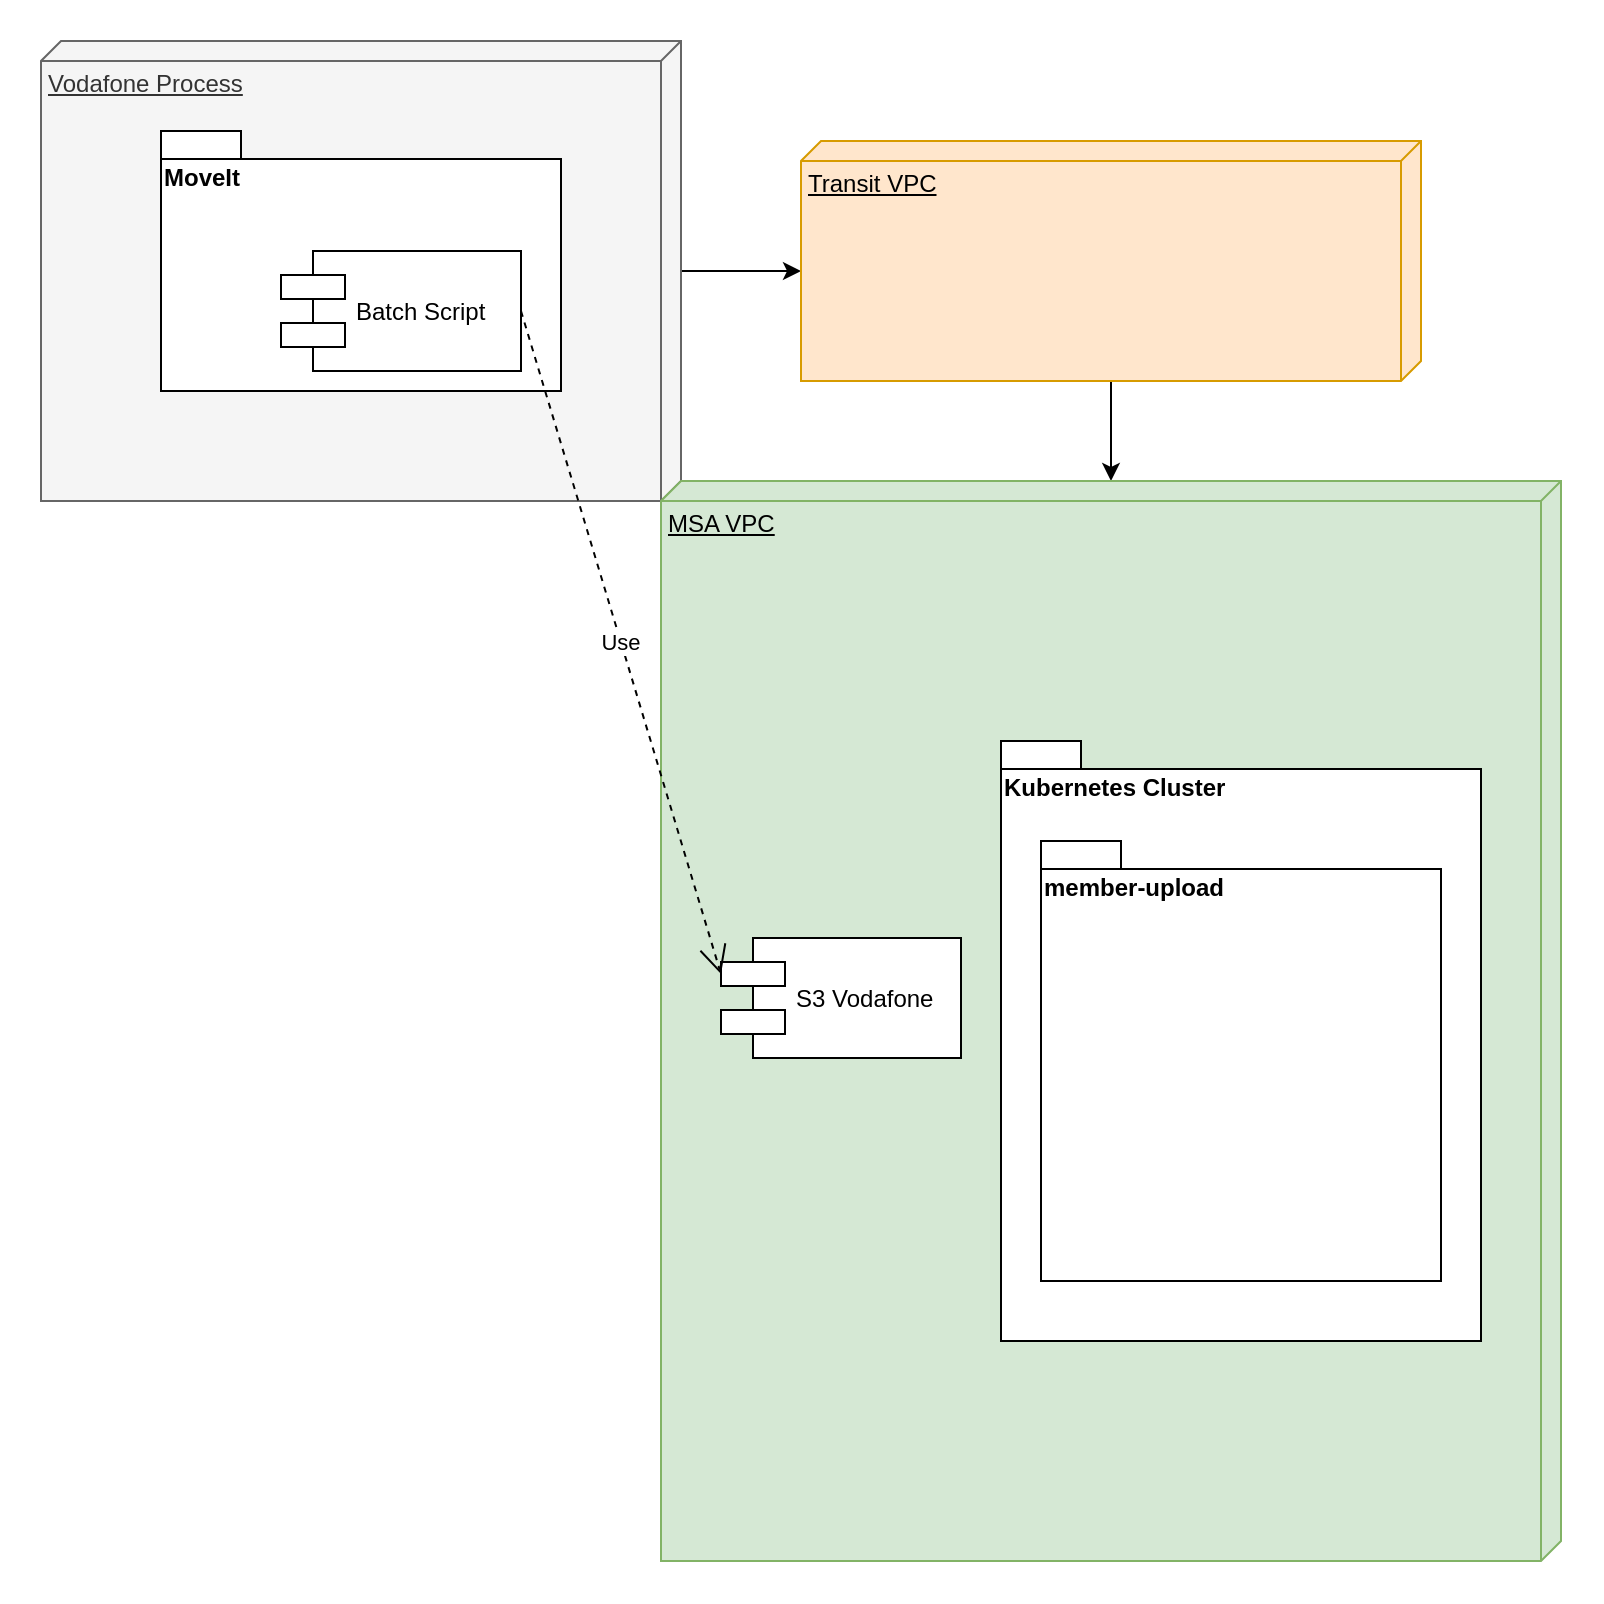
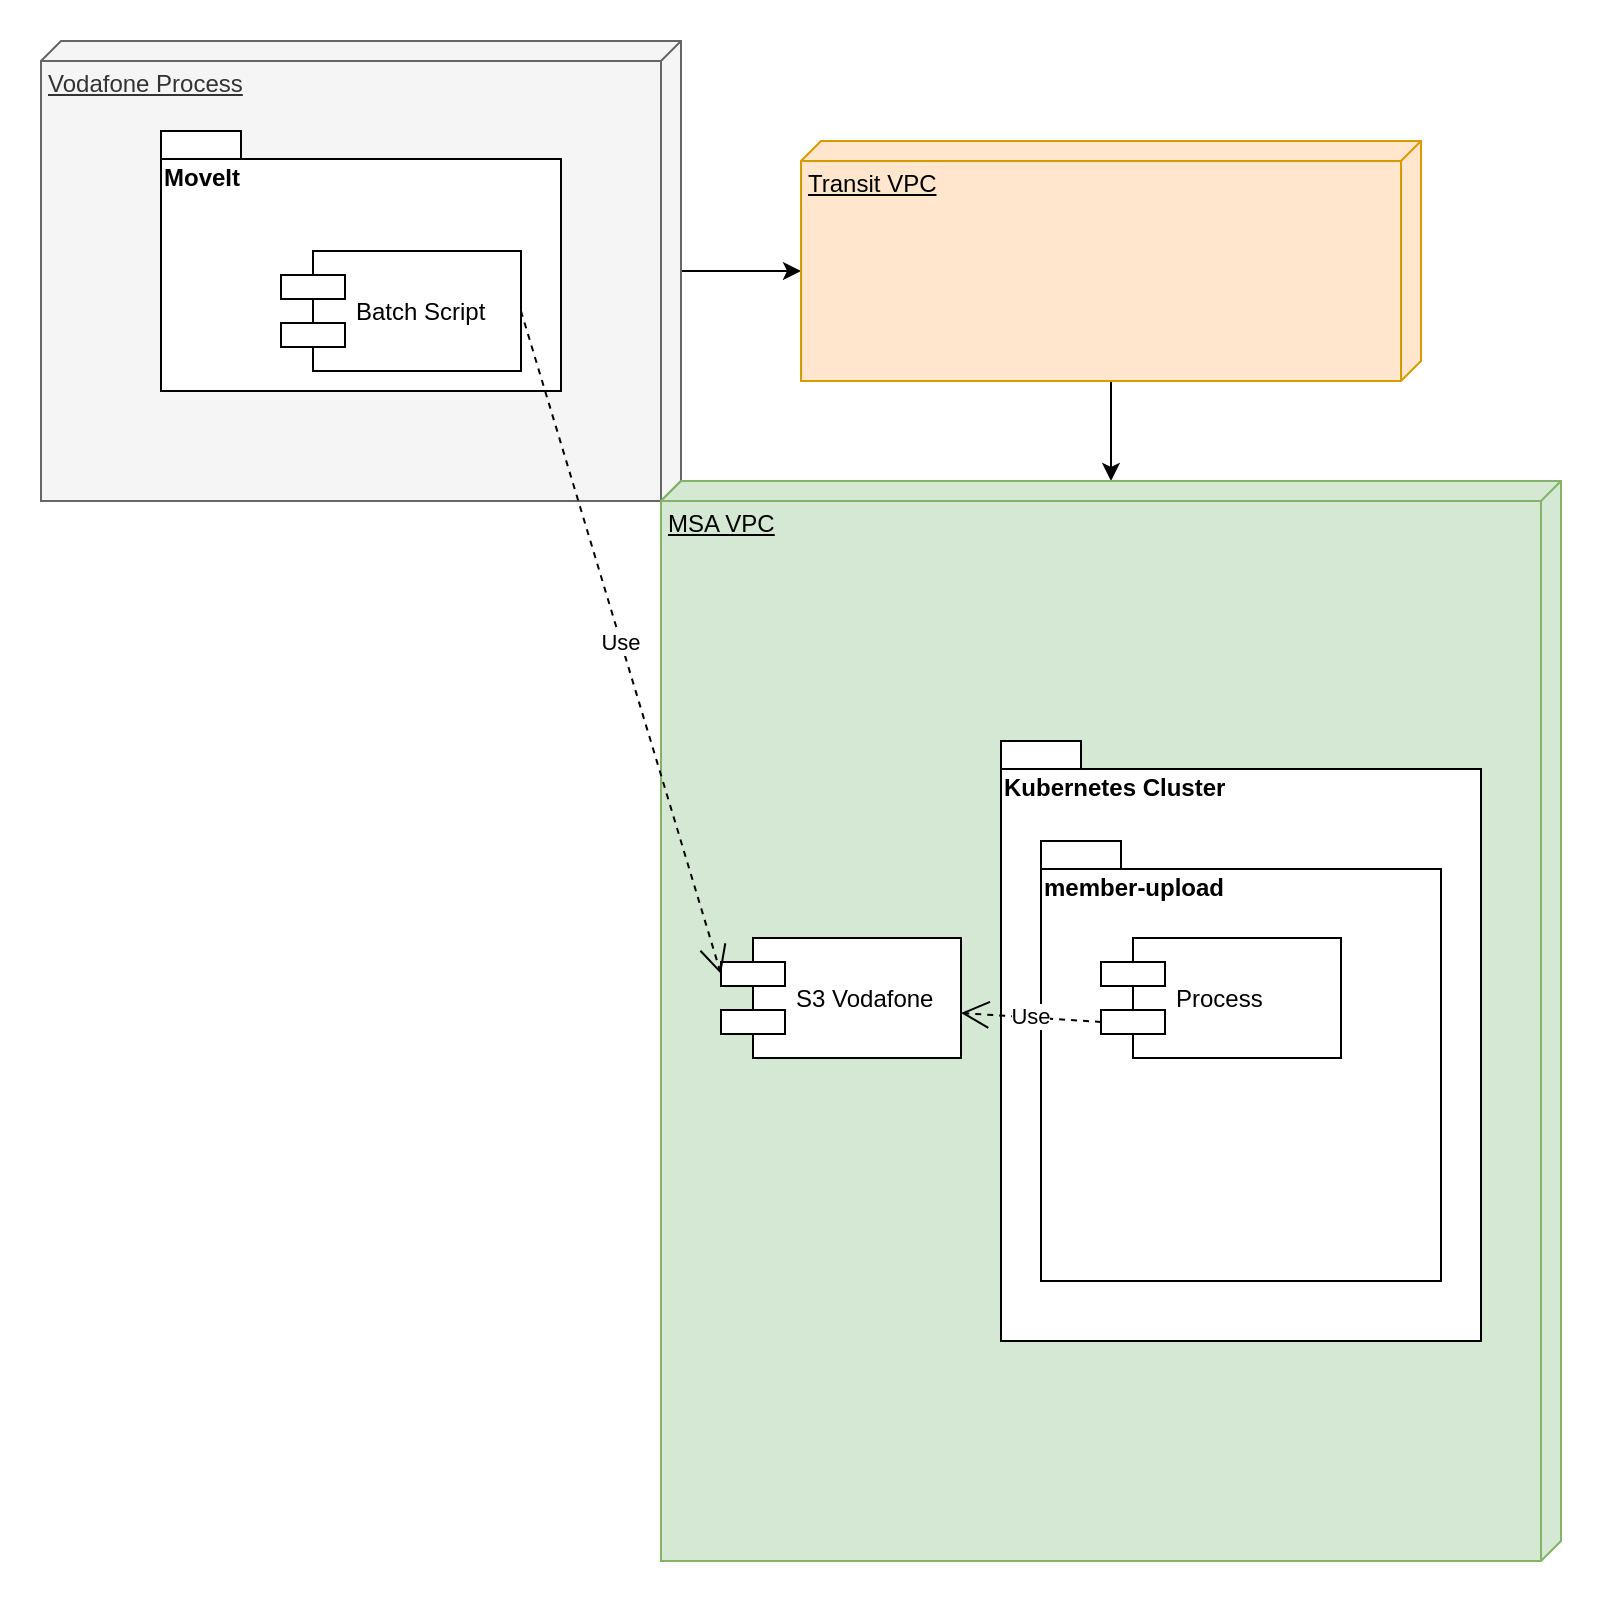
  <mxCell id="0" />
  <mxCell id="1" parent="0" />
  <mxCell id="2" style="edgeStyle=orthogonalEdgeStyle;rounded=0;orthogonalLoop=1;jettySize=auto;html=1;entryX=0;entryY=0;entryDx=65;entryDy=310;entryPerimeter=0;" parent="1" source="3" target="5" edge="1"><mxGeometry relative="1" as="geometry" /></mxCell>
  <mxCell id="3" value="Vodafone Process" style="verticalAlign=top;align=left;spacingTop=8;spacingLeft=2;spacingRight=12;shape=cube;size=10;direction=south;fontStyle=4;html=1;fillColor=#f5f5f5;strokeColor=#666666;fontColor=#333333;" parent="1" vertex="1"><mxGeometry x="20" y="20" width="320" height="230" as="geometry" /></mxCell>
  <mxCell id="4" style="edgeStyle=orthogonalEdgeStyle;rounded=0;orthogonalLoop=1;jettySize=auto;html=1;" parent="1" source="5" target="6" edge="1"><mxGeometry relative="1" as="geometry" /></mxCell>
  <mxCell id="5" value="Transit VPC" style="verticalAlign=top;align=left;spacingTop=8;spacingLeft=2;spacingRight=12;shape=cube;size=10;direction=south;fontStyle=4;html=1;fillColor=#ffe6cc;strokeColor=#d79b00;" parent="1" vertex="1"><mxGeometry x="400" y="70" width="310" height="120" as="geometry" /></mxCell>
  <mxCell id="6" value="MSA VPC" style="verticalAlign=top;align=left;spacingTop=8;spacingLeft=2;spacingRight=12;shape=cube;size=10;direction=south;fontStyle=4;html=1;fillColor=#d5e8d4;strokeColor=#82b366;" parent="1" vertex="1"><mxGeometry x="330" y="240" width="450" height="540" as="geometry" /></mxCell>
  <mxCell id="7" value="S3 Vodafone" style="shape=component;align=left;spacingLeft=36;" parent="1" vertex="1"><mxGeometry x="360" y="468.5" width="120" height="60" as="geometry" /></mxCell>
  <mxCell id="8" value="MoveIt" style="shape=folder;fontStyle=1;spacingTop=10;tabWidth=40;tabHeight=14;tabPosition=left;html=1;align=left;verticalAlign=top;" parent="1" vertex="1"><mxGeometry x="80" y="65" width="200" height="130" as="geometry" /></mxCell>
  <mxCell id="9" value="Batch Script" style="shape=component;align=left;spacingLeft=36;" parent="1" vertex="1"><mxGeometry x="140" y="125" width="120" height="60" as="geometry" /></mxCell>
  <mxCell id="10" value="Use" style="endArrow=open;endSize=12;dashed=1;html=1;exitX=1;exitY=0.5;exitDx=0;exitDy=0;entryX=0;entryY=0.3;entryDx=0;entryDy=0;" parent="1" source="9" target="7" edge="1"><mxGeometry width="160" relative="1" as="geometry"><mxPoint x="140" y="410" as="sourcePoint" /><mxPoint x="300" y="410" as="targetPoint" /></mxGeometry></mxCell>
  <mxCell id="11" value="Kubernetes Cluster" style="shape=folder;fontStyle=1;spacingTop=10;tabWidth=40;tabHeight=14;tabPosition=left;html=1;align=left;verticalAlign=top;" parent="1" vertex="1"><mxGeometry x="500" y="370" width="240" height="300" as="geometry" /></mxCell>
  <mxCell id="12" value="member-upload" style="shape=folder;fontStyle=1;spacingTop=10;tabWidth=40;tabHeight=14;tabPosition=left;html=1;align=left;verticalAlign=top;" parent="1" vertex="1"><mxGeometry x="520" y="420" width="200" height="220" as="geometry" /></mxCell>
+ <mxCell id="13" value="Use" style="endArrow=open;endSize=12;dashed=1;html=1;exitX=0;exitY=0.7;exitDx=0;exitDy=0;entryX=1;entryY=0.625;entryDx=0;entryDy=0;entryPerimeter=0;" parent="1" source="14" target="7" edge="1"><mxGeometry width="160" relative="1" as="geometry"><mxPoint x="550" y="588" as="sourcePoint" /><mxPoint x="640" y="500" as="targetPoint" /></mxGeometry></mxCell>
+ <mxCell id="14" value="Process" style="shape=component;align=left;spacingLeft=36;" parent="1" vertex="1"><mxGeometry x="550" y="468.5" width="120" height="60" as="geometry" /></mxCell>
